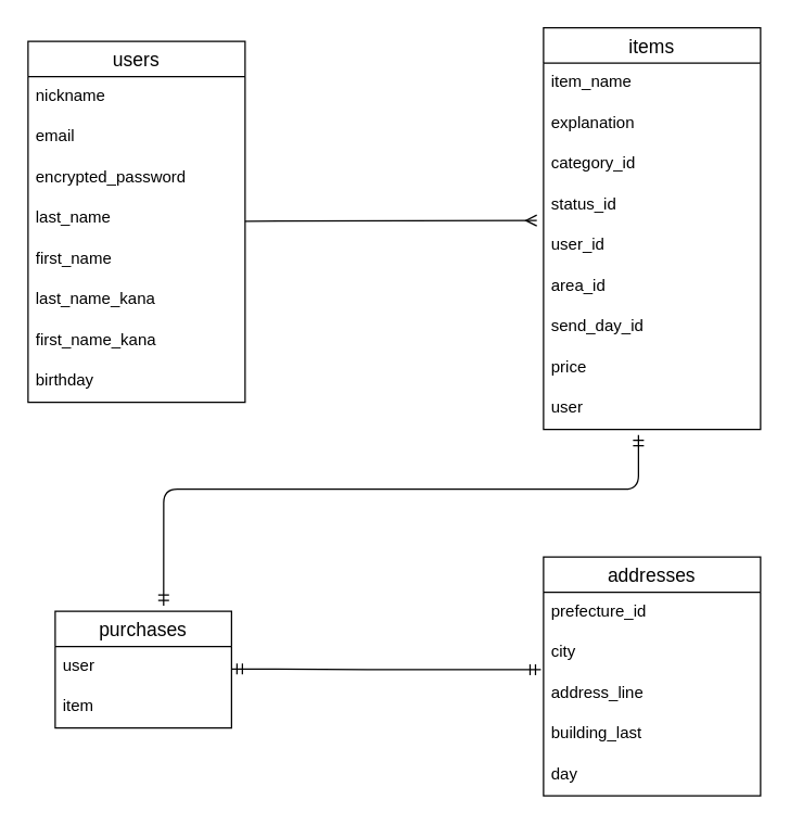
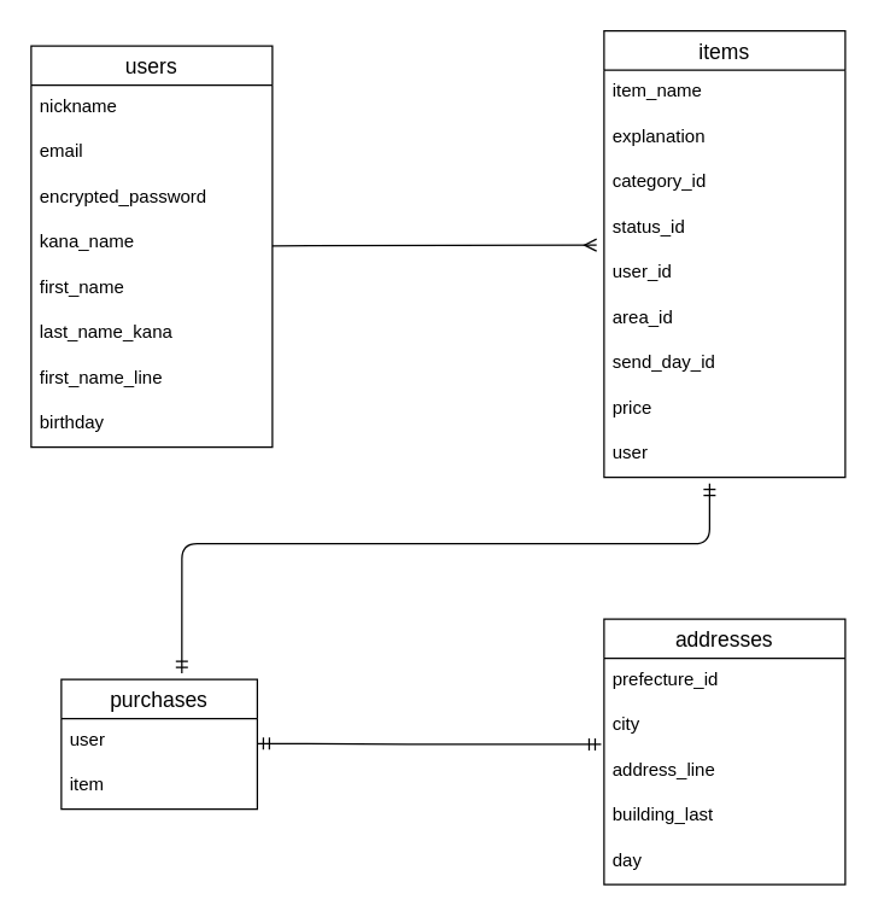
  <mxCell id="0" />
  <mxCell id="1" parent="0" />
  <mxCell id="2" value="users" style="swimlane;fontStyle=0;childLayout=stackLayout;horizontal=1;startSize=26;horizontalStack=0;resizeParent=1;resizeParentMax=0;resizeLast=0;collapsible=1;marginBottom=0;align=center;fontSize=14;" vertex="1" parent="1"><mxGeometry x="20" y="30" width="160" height="266" as="geometry" /></mxCell>
  <mxCell id="3" value="nickname" style="text;strokeColor=none;fillColor=none;spacingLeft=4;spacingRight=4;overflow=hidden;rotatable=0;points=[[0,0.5],[1,0.5]];portConstraint=eastwest;fontSize=12;" vertex="1" parent="2"><mxGeometry y="26" width="160" height="30" as="geometry" /></mxCell>
  <mxCell id="4" value="email" style="text;strokeColor=none;fillColor=none;spacingLeft=4;spacingRight=4;overflow=hidden;rotatable=0;points=[[0,0.5],[1,0.5]];portConstraint=eastwest;fontSize=12;" vertex="1" parent="2"><mxGeometry y="56" width="160" height="30" as="geometry" /></mxCell>
  <mxCell id="5" value="encrypted_password" style="text;strokeColor=none;fillColor=none;spacingLeft=4;spacingRight=4;overflow=hidden;rotatable=0;points=[[0,0.5],[1,0.5]];portConstraint=eastwest;fontSize=12;" vertex="1" parent="2"><mxGeometry y="86" width="160" height="30" as="geometry" /></mxCell>
- <mxCell id="6" value="last_name" style="text;strokeColor=none;fillColor=none;spacingLeft=4;spacingRight=4;overflow=hidden;rotatable=0;points=[[0,0.5],[1,0.5]];portConstraint=eastwest;fontSize=12;" vertex="1" parent="2"><mxGeometry y="116" width="160" height="30" as="geometry" /></mxCell>
+ <mxCell id="6" value="kana_name" style="text;strokeColor=none;fillColor=none;spacingLeft=4;spacingRight=4;overflow=hidden;rotatable=0;points=[[0,0.5],[1,0.5]];portConstraint=eastwest;fontSize=12;" vertex="1" parent="2"><mxGeometry y="116" width="160" height="30" as="geometry" /></mxCell>
  <mxCell id="7" value="first_name" style="text;strokeColor=none;fillColor=none;spacingLeft=4;spacingRight=4;overflow=hidden;rotatable=0;points=[[0,0.5],[1,0.5]];portConstraint=eastwest;fontSize=12;" vertex="1" parent="2"><mxGeometry y="146" width="160" height="30" as="geometry" /></mxCell>
  <mxCell id="8" value="last_name_kana" style="text;strokeColor=none;fillColor=none;spacingLeft=4;spacingRight=4;overflow=hidden;rotatable=0;points=[[0,0.5],[1,0.5]];portConstraint=eastwest;fontSize=12;" vertex="1" parent="2"><mxGeometry y="176" width="160" height="30" as="geometry" /></mxCell>
- <mxCell id="9" value="first_name_kana" style="text;strokeColor=none;fillColor=none;spacingLeft=4;spacingRight=4;overflow=hidden;rotatable=0;points=[[0,0.5],[1,0.5]];portConstraint=eastwest;fontSize=12;" vertex="1" parent="2"><mxGeometry y="206" width="160" height="30" as="geometry" /></mxCell>
+ <mxCell id="9" value="first_name_line" style="text;strokeColor=none;fillColor=none;spacingLeft=4;spacingRight=4;overflow=hidden;rotatable=0;points=[[0,0.5],[1,0.5]];portConstraint=eastwest;fontSize=12;" vertex="1" parent="2"><mxGeometry y="206" width="160" height="30" as="geometry" /></mxCell>
  <mxCell id="10" value="birthday" style="text;strokeColor=none;fillColor=none;spacingLeft=4;spacingRight=4;overflow=hidden;rotatable=0;points=[[0,0.5],[1,0.5]];portConstraint=eastwest;fontSize=12;" vertex="1" parent="2"><mxGeometry y="236" width="160" height="30" as="geometry" /></mxCell>
  <mxCell id="11" value="items" style="swimlane;fontStyle=0;childLayout=stackLayout;horizontal=1;startSize=26;horizontalStack=0;resizeParent=1;resizeParentMax=0;resizeLast=0;collapsible=1;marginBottom=0;align=center;fontSize=14;" vertex="1" parent="1"><mxGeometry x="400" y="20" width="160" height="296" as="geometry" /></mxCell>
  <mxCell id="12" value="item_name" style="text;strokeColor=none;fillColor=none;spacingLeft=4;spacingRight=4;overflow=hidden;rotatable=0;points=[[0,0.5],[1,0.5]];portConstraint=eastwest;fontSize=12;" vertex="1" parent="11"><mxGeometry y="26" width="160" height="30" as="geometry" /></mxCell>
  <mxCell id="13" value="explanation" style="text;strokeColor=none;fillColor=none;spacingLeft=4;spacingRight=4;overflow=hidden;rotatable=0;points=[[0,0.5],[1,0.5]];portConstraint=eastwest;fontSize=12;" vertex="1" parent="11"><mxGeometry y="56" width="160" height="30" as="geometry" /></mxCell>
  <mxCell id="14" value="category_id" style="text;strokeColor=none;fillColor=none;spacingLeft=4;spacingRight=4;overflow=hidden;rotatable=0;points=[[0,0.5],[1,0.5]];portConstraint=eastwest;fontSize=12;" vertex="1" parent="11"><mxGeometry y="86" width="160" height="30" as="geometry" /></mxCell>
  <mxCell id="15" value="status_id" style="text;strokeColor=none;fillColor=none;spacingLeft=4;spacingRight=4;overflow=hidden;rotatable=0;points=[[0,0.5],[1,0.5]];portConstraint=eastwest;fontSize=12;" vertex="1" parent="11"><mxGeometry y="116" width="160" height="30" as="geometry" /></mxCell>
  <mxCell id="16" value="user_id" style="text;strokeColor=none;fillColor=none;spacingLeft=4;spacingRight=4;overflow=hidden;rotatable=0;points=[[0,0.5],[1,0.5]];portConstraint=eastwest;fontSize=12;" vertex="1" parent="11"><mxGeometry y="146" width="160" height="30" as="geometry" /></mxCell>
  <mxCell id="17" value="area_id" style="text;strokeColor=none;fillColor=none;spacingLeft=4;spacingRight=4;overflow=hidden;rotatable=0;points=[[0,0.5],[1,0.5]];portConstraint=eastwest;fontSize=12;" vertex="1" parent="11"><mxGeometry y="176" width="160" height="30" as="geometry" /></mxCell>
  <mxCell id="18" value="send_day_id" style="text;strokeColor=none;fillColor=none;spacingLeft=4;spacingRight=4;overflow=hidden;rotatable=0;points=[[0,0.5],[1,0.5]];portConstraint=eastwest;fontSize=12;" vertex="1" parent="11"><mxGeometry y="206" width="160" height="30" as="geometry" /></mxCell>
  <mxCell id="19" value="price" style="text;strokeColor=none;fillColor=none;spacingLeft=4;spacingRight=4;overflow=hidden;rotatable=0;points=[[0,0.5],[1,0.5]];portConstraint=eastwest;fontSize=12;" vertex="1" parent="11"><mxGeometry y="236" width="160" height="30" as="geometry" /></mxCell>
  <mxCell id="20" value="user" style="text;strokeColor=none;fillColor=none;spacingLeft=4;spacingRight=4;overflow=hidden;rotatable=0;points=[[0,0.5],[1,0.5]];portConstraint=eastwest;fontSize=12;" vertex="1" parent="11"><mxGeometry y="266" width="160" height="30" as="geometry" /></mxCell>
  <mxCell id="21" value="purchases" style="swimlane;fontStyle=0;childLayout=stackLayout;horizontal=1;startSize=26;horizontalStack=0;resizeParent=1;resizeParentMax=0;resizeLast=0;collapsible=1;marginBottom=0;align=center;fontSize=14;" vertex="1" parent="1"><mxGeometry x="40" y="450" width="130" height="86" as="geometry" /></mxCell>
  <mxCell id="22" value="user" style="text;strokeColor=none;fillColor=none;spacingLeft=4;spacingRight=4;overflow=hidden;rotatable=0;points=[[0,0.5],[1,0.5]];portConstraint=eastwest;fontSize=12;" vertex="1" parent="21"><mxGeometry y="26" width="130" height="30" as="geometry" /></mxCell>
  <mxCell id="23" value="item" style="text;strokeColor=none;fillColor=none;spacingLeft=4;spacingRight=4;overflow=hidden;rotatable=0;points=[[0,0.5],[1,0.5]];portConstraint=eastwest;fontSize=12;" vertex="1" parent="21"><mxGeometry y="56" width="130" height="30" as="geometry" /></mxCell>
  <mxCell id="24" value="addresses" style="swimlane;fontStyle=0;childLayout=stackLayout;horizontal=1;startSize=26;horizontalStack=0;resizeParent=1;resizeParentMax=0;resizeLast=0;collapsible=1;marginBottom=0;align=center;fontSize=14;" vertex="1" parent="1"><mxGeometry x="400" y="410" width="160" height="176" as="geometry" /></mxCell>
  <mxCell id="25" value="prefecture_id" style="text;strokeColor=none;fillColor=none;spacingLeft=4;spacingRight=4;overflow=hidden;rotatable=0;points=[[0,0.5],[1,0.5]];portConstraint=eastwest;fontSize=12;" vertex="1" parent="24"><mxGeometry y="26" width="160" height="30" as="geometry" /></mxCell>
  <mxCell id="26" value="city" style="text;strokeColor=none;fillColor=none;spacingLeft=4;spacingRight=4;overflow=hidden;rotatable=0;points=[[0,0.5],[1,0.5]];portConstraint=eastwest;fontSize=12;" vertex="1" parent="24"><mxGeometry y="56" width="160" height="30" as="geometry" /></mxCell>
  <mxCell id="27" value="address_line" style="text;strokeColor=none;fillColor=none;spacingLeft=4;spacingRight=4;overflow=hidden;rotatable=0;points=[[0,0.5],[1,0.5]];portConstraint=eastwest;fontSize=12;" vertex="1" parent="24"><mxGeometry y="86" width="160" height="30" as="geometry" /></mxCell>
  <mxCell id="28" value="building_last" style="text;strokeColor=none;fillColor=none;spacingLeft=4;spacingRight=4;overflow=hidden;rotatable=0;points=[[0,0.5],[1,0.5]];portConstraint=eastwest;fontSize=12;" vertex="1" parent="24"><mxGeometry y="116" width="160" height="30" as="geometry" /></mxCell>
  <mxCell id="29" value="day" style="text;strokeColor=none;fillColor=none;spacingLeft=4;spacingRight=4;overflow=hidden;rotatable=0;points=[[0,0.5],[1,0.5]];portConstraint=eastwest;fontSize=12;" vertex="1" parent="24"><mxGeometry y="146" width="160" height="30" as="geometry" /></mxCell>
  <mxCell id="30" value="" style="fontSize=12;html=1;endArrow=ERmandOne;startArrow=ERmandOne;entryX=-0.012;entryY=0.9;entryDx=0;entryDy=0;entryPerimeter=0;" edge="1" parent="1" target="26"><mxGeometry width="100" height="100" relative="1" as="geometry"><mxPoint x="170" y="492.5" as="sourcePoint" /><mxPoint x="370" y="492.5" as="targetPoint" /><Array as="points"><mxPoint x="280" y="493" /></Array></mxGeometry></mxCell>
  <mxCell id="31" value="" style="fontSize=12;html=1;endArrow=ERmany;entryX=-0.031;entryY=0.867;entryDx=0;entryDy=0;entryPerimeter=0;" edge="1" parent="1" target="15"><mxGeometry width="100" height="100" relative="1" as="geometry"><mxPoint x="180" y="162.5" as="sourcePoint" /><mxPoint x="330" y="162.5" as="targetPoint" /></mxGeometry></mxCell>
  <mxCell id="32" value="" style="fontSize=12;html=1;endArrow=ERmandOne;startArrow=ERmandOne;edgeStyle=orthogonalEdgeStyle;exitX=0.615;exitY=-0.047;exitDx=0;exitDy=0;exitPerimeter=0;" edge="1" parent="1" source="21"><mxGeometry width="100" height="100" relative="1" as="geometry"><mxPoint x="120" y="440" as="sourcePoint" /><mxPoint x="470" y="320" as="targetPoint" /><Array as="points"><mxPoint x="120" y="360" /><mxPoint x="470" y="360" /></Array></mxGeometry></mxCell>
